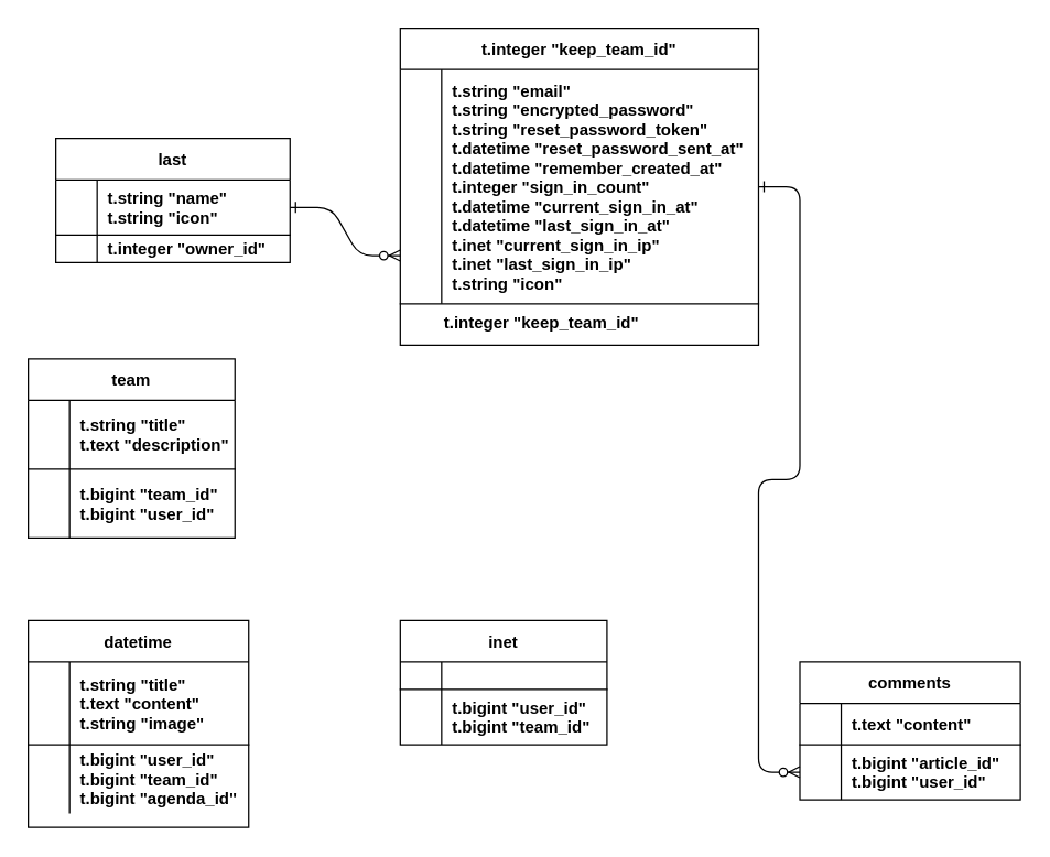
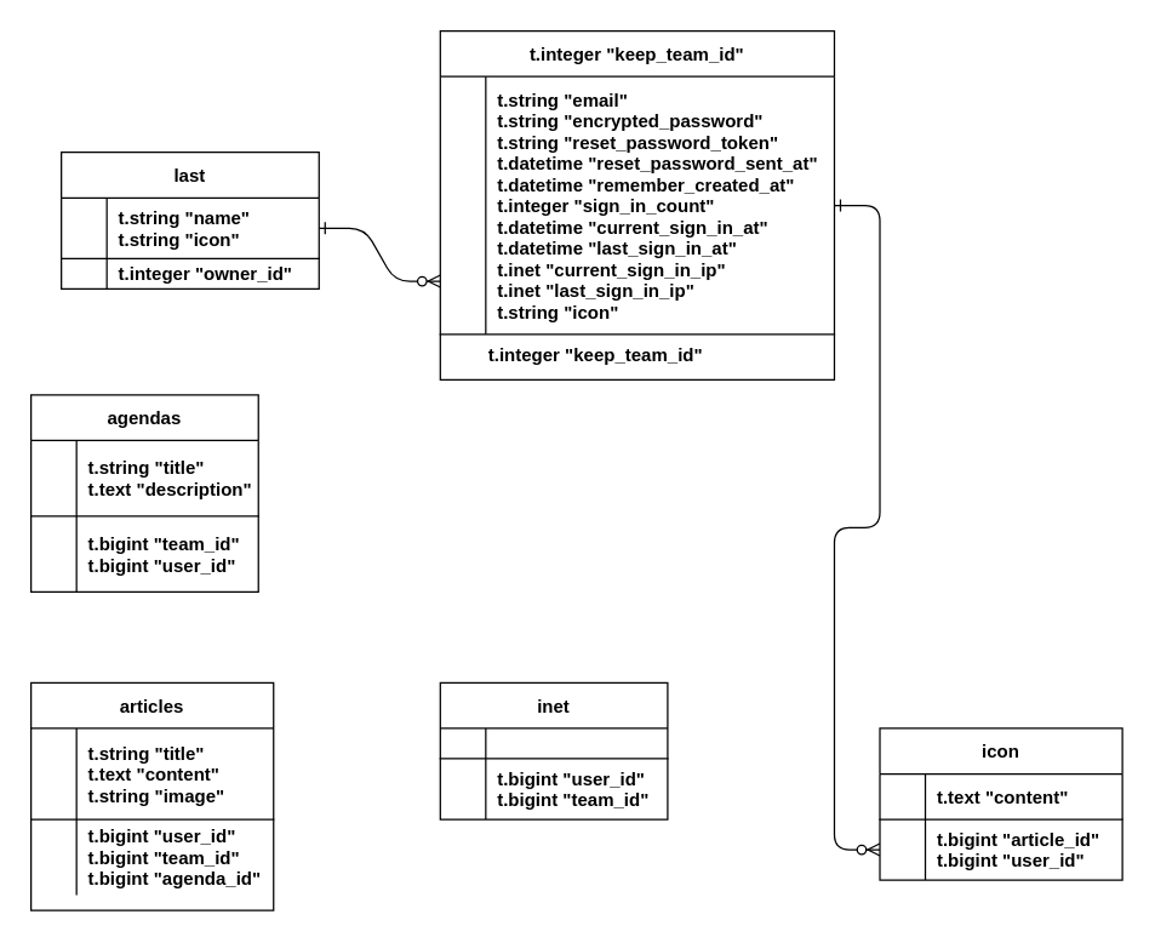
  <mxCell id="0" />
  <mxCell id="1" parent="0" />
  <mxCell id="2" value="" style="edgeStyle=entityRelationEdgeStyle;endArrow=ERzeroToMany;startArrow=ERone;endFill=1;startFill=0;fontStyle=1" parent="1" source="16" edge="1"><mxGeometry width="100" height="100" relative="1" as="geometry"><mxPoint x="180" y="700" as="sourcePoint" /><mxPoint x="290" y="185" as="targetPoint" /></mxGeometry></mxCell>
  <mxCell id="3" value="" style="edgeStyle=entityRelationEdgeStyle;endArrow=ERzeroToMany;startArrow=ERone;endFill=1;startFill=0;fontStyle=1" parent="1" source="5" target="12" edge="1"><mxGeometry width="100" height="100" relative="1" as="geometry"><mxPoint x="240" y="160" as="sourcePoint" /><mxPoint x="300" y="185" as="targetPoint" /></mxGeometry></mxCell>
  <mxCell id="4" value="t.integer &quot;keep_team_id&quot;" style="shape=table;startSize=30;container=1;collapsible=1;childLayout=tableLayout;fixedRows=1;rowLines=0;fontStyle=1;align=center;resizeLast=1;" parent="1" vertex="1"><mxGeometry x="290" y="20" width="260" height="230" as="geometry" /></mxCell>
  <mxCell id="5" value="" style="shape=partialRectangle;collapsible=0;dropTarget=0;pointerEvents=0;fillColor=none;points=[[0,0.5],[1,0.5]];portConstraint=eastwest;top=0;left=0;right=0;bottom=1;fontStyle=1" parent="4" vertex="1"><mxGeometry y="30" width="260" height="170" as="geometry" /></mxCell>
  <mxCell id="6" value="" style="shape=partialRectangle;overflow=hidden;connectable=0;fillColor=none;top=0;left=0;bottom=0;right=0;fontStyle=1;" parent="5" vertex="1"><mxGeometry width="30" height="170" as="geometry" /></mxCell>
  <mxCell id="7" value="t.string &quot;email&quot;&#10;t.string &quot;encrypted_password&quot;&#10;t.string &quot;reset_password_token&quot;&#10;t.datetime &quot;reset_password_sent_at&quot;&#10;t.datetime &quot;remember_created_at&quot;&#10;t.integer &quot;sign_in_count&quot;&#10;t.datetime &quot;current_sign_in_at&quot;&#10;t.datetime &quot;last_sign_in_at&quot;&#10;t.inet &quot;current_sign_in_ip&quot;&#10;t.inet &quot;last_sign_in_ip&quot;&#10;t.string &quot;icon&quot;" style="shape=partialRectangle;overflow=hidden;connectable=0;fillColor=none;top=0;left=0;bottom=0;right=0;align=left;spacingLeft=6;fontStyle=1;" parent="5" vertex="1"><mxGeometry x="30" width="230" height="170" as="geometry" /></mxCell>
- <mxCell id="8" value="comments" style="shape=table;startSize=30;container=1;collapsible=1;childLayout=tableLayout;fixedRows=1;rowLines=0;fontStyle=1;align=center;resizeLast=1;" parent="1" vertex="1"><mxGeometry x="580" y="480" width="160" height="100" as="geometry" /></mxCell>
+ <mxCell id="8" value="icon" style="shape=table;startSize=30;container=1;collapsible=1;childLayout=tableLayout;fixedRows=1;rowLines=0;fontStyle=1;align=center;resizeLast=1;" parent="1" vertex="1"><mxGeometry x="580" y="480" width="160" height="100" as="geometry" /></mxCell>
  <mxCell id="9" value="" style="shape=partialRectangle;collapsible=0;dropTarget=0;pointerEvents=0;fillColor=none;points=[[0,0.5],[1,0.5]];portConstraint=eastwest;top=0;left=0;right=0;bottom=1;fontStyle=1" parent="8" vertex="1"><mxGeometry y="30" width="160" height="30" as="geometry" /></mxCell>
  <mxCell id="10" value="" style="shape=partialRectangle;overflow=hidden;connectable=0;fillColor=none;top=0;left=0;bottom=0;right=0;fontStyle=1;" parent="9" vertex="1"><mxGeometry width="30" height="30" as="geometry" /></mxCell>
  <mxCell id="11" value="t.text &quot;content&quot;" style="shape=partialRectangle;overflow=hidden;connectable=0;fillColor=none;top=0;left=0;bottom=0;right=0;align=left;spacingLeft=6;fontStyle=1;" parent="9" vertex="1"><mxGeometry x="30" width="130" height="30" as="geometry" /></mxCell>
  <mxCell id="12" value="" style="shape=partialRectangle;collapsible=0;dropTarget=0;pointerEvents=0;fillColor=none;points=[[0,0.5],[1,0.5]];portConstraint=eastwest;top=0;left=0;right=0;bottom=0;fontStyle=1" parent="8" vertex="1"><mxGeometry y="60" width="160" height="40" as="geometry" /></mxCell>
  <mxCell id="13" value="" style="shape=partialRectangle;overflow=hidden;connectable=0;fillColor=none;top=0;left=0;bottom=0;right=0;fontStyle=1" parent="12" vertex="1"><mxGeometry width="30" height="40" as="geometry" /></mxCell>
  <mxCell id="14" value="t.bigint &quot;article_id&quot;&#10;t.bigint &quot;user_id&quot;" style="shape=partialRectangle;overflow=hidden;connectable=0;fillColor=none;top=0;left=0;bottom=0;right=0;align=left;spacingLeft=6;fontStyle=1" parent="12" vertex="1"><mxGeometry x="30" width="130" height="40" as="geometry" /></mxCell>
  <mxCell id="15" value="last" style="shape=table;startSize=30;container=1;collapsible=1;childLayout=tableLayout;fixedRows=1;rowLines=0;fontStyle=1;align=center;resizeLast=1;" parent="1" vertex="1"><mxGeometry x="40" y="100" width="170" height="90" as="geometry" /></mxCell>
  <mxCell id="16" value="" style="shape=partialRectangle;collapsible=0;dropTarget=0;pointerEvents=0;fillColor=none;points=[[0,0.5],[1,0.5]];portConstraint=eastwest;top=0;left=0;right=0;bottom=1;fontStyle=1" parent="15" vertex="1"><mxGeometry y="30" width="170" height="40" as="geometry" /></mxCell>
  <mxCell id="17" value="" style="shape=partialRectangle;overflow=hidden;connectable=0;fillColor=none;top=0;left=0;bottom=0;right=0;fontStyle=1;" parent="16" vertex="1"><mxGeometry width="30" height="40" as="geometry" /></mxCell>
  <mxCell id="18" value="t.string &quot;name&quot;&#10;t.string &quot;icon&quot;" style="shape=partialRectangle;overflow=hidden;connectable=0;fillColor=none;top=0;left=0;bottom=0;right=0;align=left;spacingLeft=6;fontStyle=1;" parent="16" vertex="1"><mxGeometry x="30" width="140" height="40" as="geometry" /></mxCell>
  <mxCell id="19" value="" style="shape=partialRectangle;collapsible=0;dropTarget=0;pointerEvents=0;fillColor=none;points=[[0,0.5],[1,0.5]];portConstraint=eastwest;top=0;left=0;right=0;bottom=0;fontStyle=1" parent="15" vertex="1"><mxGeometry y="70" width="170" height="20" as="geometry" /></mxCell>
  <mxCell id="20" value="" style="shape=partialRectangle;overflow=hidden;connectable=0;fillColor=none;top=0;left=0;bottom=0;right=0;fontStyle=1" parent="19" vertex="1"><mxGeometry width="30" height="20" as="geometry" /></mxCell>
  <mxCell id="21" value="t.integer &quot;owner_id&quot;" style="shape=partialRectangle;overflow=hidden;connectable=0;fillColor=none;top=0;left=0;bottom=0;right=0;align=left;spacingLeft=6;fontStyle=1" parent="19" vertex="1"><mxGeometry x="30" width="140" height="20" as="geometry" /></mxCell>
- <mxCell id="22" value="team" style="shape=table;startSize=30;container=1;collapsible=1;childLayout=tableLayout;fixedRows=1;rowLines=0;fontStyle=1;align=center;resizeLast=1;" vertex="1" parent="1"><mxGeometry x="20" y="260" width="150" height="130" as="geometry" /></mxCell>
+ <mxCell id="22" value="agendas" style="shape=table;startSize=30;container=1;collapsible=1;childLayout=tableLayout;fixedRows=1;rowLines=0;fontStyle=1;align=center;resizeLast=1;" vertex="1" parent="1"><mxGeometry x="20" y="260" width="150" height="130" as="geometry" /></mxCell>
  <mxCell id="23" value="" style="shape=partialRectangle;collapsible=0;dropTarget=0;pointerEvents=0;fillColor=none;points=[[0,0.5],[1,0.5]];portConstraint=eastwest;top=0;left=0;right=0;bottom=1;align=left;fontStyle=1" vertex="1" parent="22"><mxGeometry y="30" width="150" height="50" as="geometry" /></mxCell>
  <mxCell id="24" value="" style="shape=partialRectangle;overflow=hidden;connectable=0;fillColor=none;top=0;left=0;bottom=0;right=0;fontStyle=1;align=left;" vertex="1" parent="23"><mxGeometry width="30" height="50" as="geometry" /></mxCell>
  <mxCell id="25" value="t.string &quot;title&quot;&#10;t.text &quot;description&quot;" style="shape=partialRectangle;overflow=hidden;connectable=0;fillColor=none;top=0;left=0;bottom=0;right=0;align=left;spacingLeft=6;fontStyle=1;" vertex="1" parent="23"><mxGeometry x="30" width="120" height="50" as="geometry" /></mxCell>
  <mxCell id="26" value="" style="shape=partialRectangle;collapsible=0;dropTarget=0;pointerEvents=0;fillColor=none;points=[[0,0.5],[1,0.5]];portConstraint=eastwest;top=0;left=0;right=0;bottom=0;align=left;fontStyle=1" vertex="1" parent="22"><mxGeometry y="80" width="150" height="50" as="geometry" /></mxCell>
  <mxCell id="27" value="" style="shape=partialRectangle;overflow=hidden;connectable=0;fillColor=none;top=0;left=0;bottom=0;right=0;align=left;fontStyle=1" vertex="1" parent="26"><mxGeometry width="30" height="50" as="geometry" /></mxCell>
  <mxCell id="28" value="t.bigint &quot;team_id&quot;&#10;t.bigint &quot;user_id&quot;" style="shape=partialRectangle;overflow=hidden;connectable=0;fillColor=none;top=0;left=0;bottom=0;right=0;align=left;spacingLeft=6;fontStyle=1" vertex="1" parent="26"><mxGeometry x="30" width="120" height="50" as="geometry" /></mxCell>
  <mxCell id="29" value="inet" style="shape=table;startSize=30;container=1;collapsible=1;childLayout=tableLayout;fixedRows=1;rowLines=0;fontStyle=1;align=center;resizeLast=1;" vertex="1" parent="1"><mxGeometry x="290" y="450" width="150" height="90" as="geometry" /></mxCell>
  <mxCell id="30" value="" style="shape=partialRectangle;collapsible=0;dropTarget=0;pointerEvents=0;fillColor=none;points=[[0,0.5],[1,0.5]];portConstraint=eastwest;top=0;left=0;right=0;bottom=1;fontStyle=1" vertex="1" parent="29"><mxGeometry y="30" width="150" height="20" as="geometry" /></mxCell>
  <mxCell id="31" value="" style="shape=partialRectangle;overflow=hidden;connectable=0;fillColor=none;top=0;left=0;bottom=0;right=0;fontStyle=1;" vertex="1" parent="30"><mxGeometry width="30" height="20" as="geometry" /></mxCell>
  <mxCell id="32" value="" style="shape=partialRectangle;overflow=hidden;connectable=0;fillColor=none;top=0;left=0;bottom=0;right=0;align=left;spacingLeft=6;fontStyle=1;" vertex="1" parent="30"><mxGeometry x="30" width="120" height="20" as="geometry" /></mxCell>
  <mxCell id="33" value="" style="shape=partialRectangle;collapsible=0;dropTarget=0;pointerEvents=0;fillColor=none;points=[[0,0.5],[1,0.5]];portConstraint=eastwest;top=0;left=0;right=0;bottom=0;fontStyle=1" vertex="1" parent="29"><mxGeometry y="50" width="150" height="40" as="geometry" /></mxCell>
  <mxCell id="34" value="" style="shape=partialRectangle;overflow=hidden;connectable=0;fillColor=none;top=0;left=0;bottom=0;right=0;fontStyle=1" vertex="1" parent="33"><mxGeometry width="30" height="40" as="geometry" /></mxCell>
  <mxCell id="35" value="t.bigint &quot;user_id&quot;&#10;t.bigint &quot;team_id&quot;" style="shape=partialRectangle;overflow=hidden;connectable=0;fillColor=none;top=0;left=0;bottom=0;right=0;align=left;spacingLeft=6;fontStyle=1" vertex="1" parent="33"><mxGeometry x="30" width="120" height="40" as="geometry" /></mxCell>
- <mxCell id="36" value="datetime" style="shape=table;startSize=30;container=1;collapsible=1;childLayout=tableLayout;fixedRows=1;rowLines=0;fontStyle=1;align=center;resizeLast=1;" vertex="1" parent="1"><mxGeometry x="20" y="450" width="160" height="150" as="geometry" /></mxCell>
+ <mxCell id="36" value="articles" style="shape=table;startSize=30;container=1;collapsible=1;childLayout=tableLayout;fixedRows=1;rowLines=0;fontStyle=1;align=center;resizeLast=1;" vertex="1" parent="1"><mxGeometry x="20" y="450" width="160" height="150" as="geometry" /></mxCell>
  <mxCell id="37" value="" style="shape=partialRectangle;collapsible=0;dropTarget=0;pointerEvents=0;fillColor=none;points=[[0,0.5],[1,0.5]];portConstraint=eastwest;top=0;left=0;right=0;bottom=1;fontStyle=1" vertex="1" parent="36"><mxGeometry y="30" width="160" height="60" as="geometry" /></mxCell>
  <mxCell id="38" value="" style="shape=partialRectangle;overflow=hidden;connectable=0;fillColor=none;top=0;left=0;bottom=0;right=0;fontStyle=1;" vertex="1" parent="37"><mxGeometry width="30" height="60" as="geometry" /></mxCell>
  <mxCell id="39" value="t.string &quot;title&quot;&#10;t.text &quot;content&quot;&#10;t.string &quot;image&quot;" style="shape=partialRectangle;overflow=hidden;connectable=0;fillColor=none;top=0;left=0;bottom=0;right=0;align=left;spacingLeft=6;fontStyle=1;" vertex="1" parent="37"><mxGeometry x="30" width="130" height="60" as="geometry" /></mxCell>
  <mxCell id="40" value="" style="shape=partialRectangle;collapsible=0;dropTarget=0;pointerEvents=0;fillColor=none;points=[[0,0.5],[1,0.5]];portConstraint=eastwest;top=0;left=0;right=0;bottom=0;fontStyle=1" vertex="1" parent="36"><mxGeometry y="90" width="160" height="50" as="geometry" /></mxCell>
  <mxCell id="41" value="" style="shape=partialRectangle;overflow=hidden;connectable=0;fillColor=none;top=0;left=0;bottom=0;right=0;fontStyle=1" vertex="1" parent="40"><mxGeometry width="30" height="50" as="geometry" /></mxCell>
  <mxCell id="42" value="t.bigint &quot;user_id&quot;&#10;t.bigint &quot;team_id&quot;&#10;t.bigint &quot;agenda_id&quot;" style="shape=partialRectangle;overflow=hidden;connectable=0;fillColor=none;top=0;left=0;bottom=0;right=0;align=left;spacingLeft=6;fontStyle=1" vertex="1" parent="40"><mxGeometry x="30" width="130" height="50" as="geometry" /></mxCell>
  <mxCell id="43" value="&lt;div&gt;&lt;b&gt;t.integer &quot;keep_team_id&quot;&lt;/b&gt;&lt;/div&gt;&lt;div&gt;&lt;br style=&quot;font-weight: 700 ; text-align: center&quot;&gt;&lt;/div&gt;" style="text;whiteSpace=wrap;html=1;" vertex="1" parent="1"><mxGeometry x="320" y="220" width="230" height="30" as="geometry" /></mxCell>
